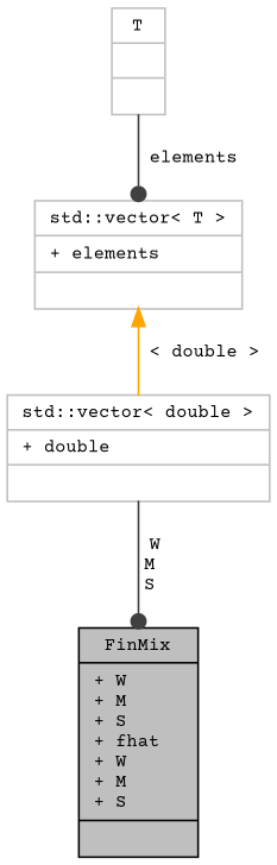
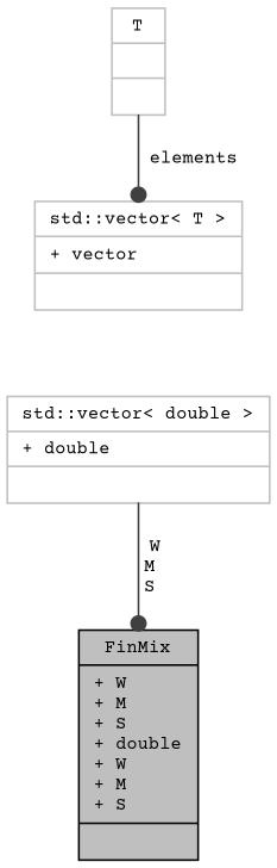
  digraph {
    fontname="Courier Prime"
    node [color=grey75 fillcolor=white fontname="Courier Prime" fontsize=10 shape=record style=filled]
    edge [arrowhead=dot color=grey25 fontname="Courier Prime" fontsize=10 labelfontname=FreeSans labelfontsize=10 style=solid]
-   n1 [color=black fillcolor=grey75 fontcolor=black height=0.2 label="{FinMix\n|+ W\l+ M\l+ S\l+ fhat\l+ W\l+ M\l+ S\l|}" width=0.4]
+   n1 [color=black fillcolor=grey75 fontcolor=black height=0.2 label="{FinMix\n|+ W\l+ M\l+ S\l+ double\l+ W\l+ M\l+ S\l|}" width=0.4]
    n2 [height=0.2 label="{std::vector\< double \>\n|+ double\l|}" width=0.4]
-   n3 [height=0.2 label="{std::vector\< T \>\n|+ elements\l|}" width=0.4]
+   n3 [height=0.2 label="{std::vector\< T \>\n|+ vector\l|}" width=0.4]
    n4 [height=0.2 label="{T\n||}" width=0.4]
    n2 -> n1 [label=" W\nM\nS"]
-   n3 -> n2 [color=orange dir=back label=" \< double \>" arrowhead=""]
    n4 -> n3 [label=" elements"]
  }
